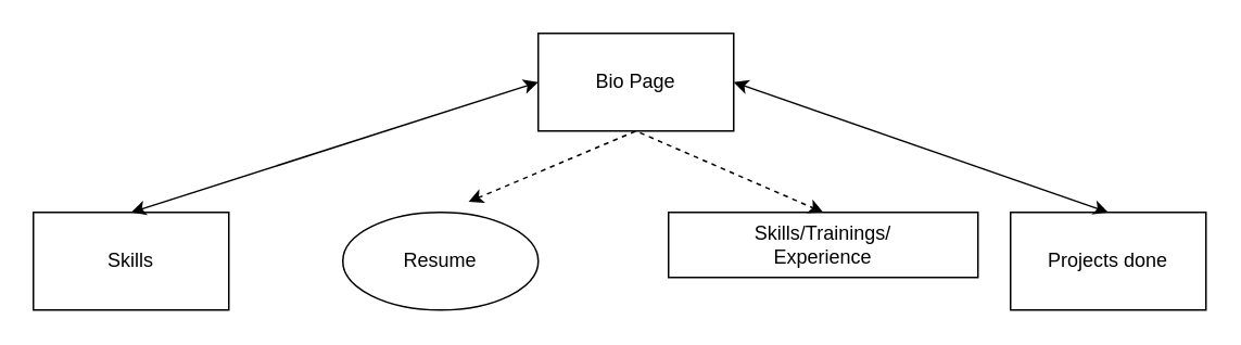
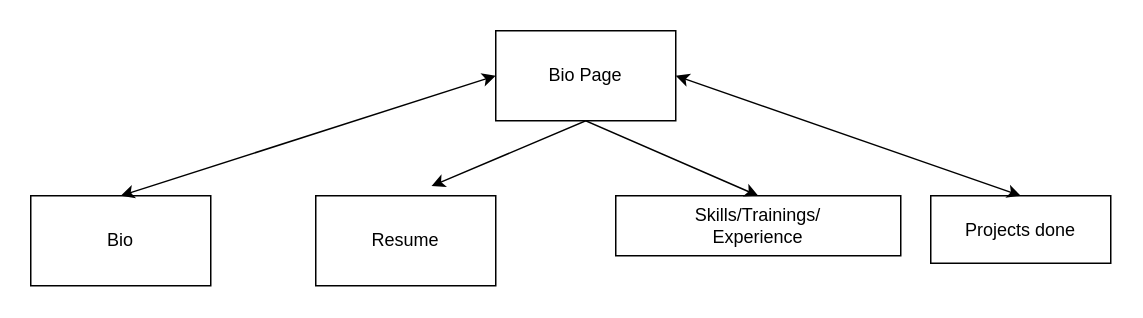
  <mxCell id="0" />
  <mxCell id="1" parent="0" />
- <mxCell id="2" value="Skills" style="rounded=0;whiteSpace=wrap;html=1;" vertex="1" parent="1"><mxGeometry x="20" y="130" width="120" height="60" as="geometry" /></mxCell>
+ <mxCell id="2" value="Bio" style="rounded=0;whiteSpace=wrap;html=1;" vertex="1" parent="1"><mxGeometry x="20" y="130" width="120" height="60" as="geometry" /></mxCell>
  <mxCell id="3" value="Bio Page" style="rounded=0;whiteSpace=wrap;html=1;" vertex="1" parent="1"><mxGeometry x="330" y="20" width="120" height="60" as="geometry" /></mxCell>
- <mxCell id="4" value="Resume" style="ellipse;whiteSpace=wrap;html=1;" vertex="1" parent="1"><mxGeometry x="210" y="130" width="120" height="60" as="geometry" /></mxCell>
+ <mxCell id="4" value="Resume" style="rounded=0;whiteSpace=wrap;html=1;" vertex="1" parent="1"><mxGeometry x="210" y="130" width="120" height="60" as="geometry" /></mxCell>
  <mxCell id="5" value="Skills/Trainings/&lt;br&gt;Experience" style="rounded=0;whiteSpace=wrap;html=1;" vertex="1" parent="1"><mxGeometry x="410" y="130" width="190" height="40" as="geometry" /></mxCell>
- <mxCell id="6" value="Projects done&lt;br&gt;" style="rounded=0;whiteSpace=wrap;html=1;" vertex="1" parent="1"><mxGeometry x="620" y="130" width="120" height="60" as="geometry" /></mxCell>
+ <mxCell id="6" value="Projects done&lt;br&gt;" style="rounded=0;whiteSpace=wrap;html=1;" vertex="1" parent="1"><mxGeometry x="620" y="130" width="120" height="45" as="geometry" /></mxCell>
  <mxCell id="7" value="" style="endArrow=classic;startArrow=classic;html=1;rounded=0;exitX=1;exitY=0.5;exitDx=0;exitDy=0;entryX=0.5;entryY=0;entryDx=0;entryDy=0;" edge="1" parent="1" source="3" target="6"><mxGeometry width="50" height="50" relative="1" as="geometry"><mxPoint x="570" y="240" as="sourcePoint" /><mxPoint x="620" y="190" as="targetPoint" /></mxGeometry></mxCell>
- <mxCell id="8" value="" style="endArrow=classic;startArrow=classic;html=1;rounded=0;exitX=0.643;exitY=-0.107;exitDx=0;exitDy=0;exitPerimeter=0;entryX=0.5;entryY=0;entryDx=0;entryDy=0;dashed=1;" edge="1" parent="1" source="4" target="5"><mxGeometry width="50" height="50" relative="1" as="geometry"><mxPoint x="570" y="240" as="sourcePoint" /><mxPoint x="620" y="190" as="targetPoint" /><Array as="points"><mxPoint x="390" y="80" /></Array></mxGeometry></mxCell>
+ <mxCell id="8" value="" style="endArrow=classic;startArrow=classic;html=1;rounded=0;exitX=0.643;exitY=-0.107;exitDx=0;exitDy=0;exitPerimeter=0;entryX=0.5;entryY=0;entryDx=0;entryDy=0;" edge="1" parent="1" source="4" target="5"><mxGeometry width="50" height="50" relative="1" as="geometry"><mxPoint x="570" y="240" as="sourcePoint" /><mxPoint x="620" y="190" as="targetPoint" /><Array as="points"><mxPoint x="390" y="80" /></Array></mxGeometry></mxCell>
  <mxCell id="9" value="" style="endArrow=classic;startArrow=classic;html=1;rounded=0;entryX=0.5;entryY=0;entryDx=0;entryDy=0;exitX=0;exitY=0.5;exitDx=0;exitDy=0;" edge="1" parent="1" source="3" target="2"><mxGeometry width="50" height="50" relative="1" as="geometry"><mxPoint x="320" y="50" as="sourcePoint" /><mxPoint x="620" y="190" as="targetPoint" /></mxGeometry></mxCell>
